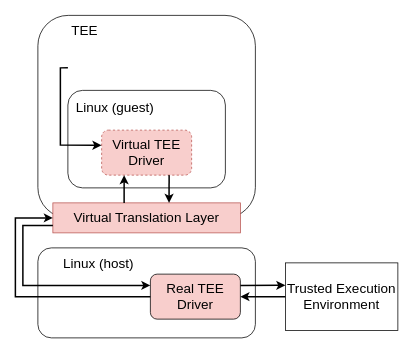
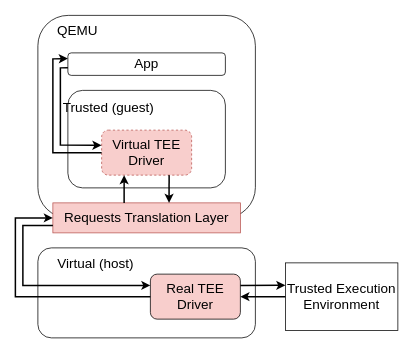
  <mxCell id="0" />
  <mxCell id="1" parent="0" />
- <mxCell id="2" value="Linux (host)" style="rounded=1;whiteSpace=wrap;html=1;align=right;spacingTop=0;labelPosition=left;verticalLabelPosition=top;verticalAlign=bottom;spacingBottom=31;spacing=-64;fontSize=18;spacingLeft=0;spacingRight=-64;" parent="1" vertex="1"><mxGeometry x="50" y="330" width="290" height="120" as="geometry" /></mxCell>
- <mxCell id="3" value="&lt;div&gt;TEE&lt;/div&gt;" style="rounded=1;whiteSpace=wrap;html=1;align=right;spacingTop=0;labelPosition=left;verticalLabelPosition=top;verticalAlign=bottom;spacingBottom=31;spacing=-64;fontSize=18;spacingLeft=0;spacingRight=-16;" parent="1" vertex="1"><mxGeometry x="50" y="20" width="290" height="270" as="geometry" /></mxCell>
- <mxCell id="4" value="&lt;p style=&quot;line-height: 120%; font-size: 18px;&quot;&gt;&lt;/p&gt;&lt;div style=&quot;font-size: 18px;&quot; align=&quot;left&quot;&gt;Linux (guest)&lt;/div&gt;" style="rounded=1;whiteSpace=wrap;html=1;align=right;spacingTop=0;labelPosition=left;verticalLabelPosition=top;verticalAlign=bottom;spacingBottom=0;spacing=-35;fontSize=18;spacingRight=-80;" parent="1" vertex="1"><mxGeometry x="90" y="120" width="210" height="130" as="geometry" /></mxCell>
+ <mxCell id="2" value="Virtual (host)" style="rounded=1;whiteSpace=wrap;html=1;align=right;spacingTop=0;labelPosition=left;verticalLabelPosition=top;verticalAlign=bottom;spacingBottom=31;spacing=-64;fontSize=18;spacingLeft=0;spacingRight=-64;" parent="1" vertex="1"><mxGeometry x="50" y="330" width="290" height="120" as="geometry" /></mxCell>
+ <mxCell id="3" value="&lt;div&gt;QEMU&lt;/div&gt;" style="rounded=1;whiteSpace=wrap;html=1;align=right;spacingTop=0;labelPosition=left;verticalLabelPosition=top;verticalAlign=bottom;spacingBottom=31;spacing=-64;fontSize=18;spacingLeft=0;spacingRight=-16;" parent="1" vertex="1"><mxGeometry x="50" y="20" width="290" height="270" as="geometry" /></mxCell>
+ <mxCell id="4" value="&lt;p style=&quot;line-height: 120%; font-size: 18px;&quot;&gt;&lt;/p&gt;&lt;div style=&quot;font-size: 18px;&quot; align=&quot;left&quot;&gt;Trusted (guest)&lt;/div&gt;" style="rounded=1;whiteSpace=wrap;html=1;align=right;spacingTop=0;labelPosition=left;verticalLabelPosition=top;verticalAlign=bottom;spacingBottom=0;spacing=-35;fontSize=18;spacingRight=-80;" parent="1" vertex="1"><mxGeometry x="90" y="120" width="210" height="130" as="geometry" /></mxCell>
  <mxCell id="5" value="Virtual TEE Driver" style="rounded=1;whiteSpace=wrap;html=1;fontSize=18;fillColor=#f8cecc;strokeColor=#b85450;dashed=1;" parent="1" vertex="1"><mxGeometry x="135" y="173" width="120" height="60" as="geometry" /></mxCell>
- <mxCell id="7" value="Virtual Translation Layer" style="rounded=0;whiteSpace=wrap;html=1;fontSize=18;fillColor=#f8cecc;strokeColor=#b85450;" parent="1" vertex="1"><mxGeometry x="70" y="270" width="250" height="40" as="geometry" /></mxCell>
+ <mxCell id="6" value="App" style="rounded=1;whiteSpace=wrap;html=1;align=center;spacingTop=0;labelPosition=center;verticalLabelPosition=middle;verticalAlign=middle;spacingBottom=0;spacing=0;fontSize=18;" parent="1" vertex="1"><mxGeometry x="90" y="70" width="210" height="30" as="geometry" /></mxCell>
+ <mxCell id="7" value="Requests Translation Layer" style="rounded=0;whiteSpace=wrap;html=1;fontSize=18;fillColor=#f8cecc;strokeColor=#b85450;" parent="1" vertex="1"><mxGeometry x="70" y="270" width="250" height="40" as="geometry" /></mxCell>
  <mxCell id="8" value="&lt;div&gt;Real TEE Driver&lt;/div&gt;" style="rounded=1;whiteSpace=wrap;html=1;fontSize=18;fillColor=#f8cecc;" parent="1" vertex="1"><mxGeometry x="200" y="365" width="120" height="60" as="geometry" /></mxCell>
  <mxCell id="9" value="Trusted Execution Environment" style="whiteSpace=wrap;html=1;fontSize=18;rounded=0;" parent="1" vertex="1"><mxGeometry x="380" y="350" width="150" height="90" as="geometry" /></mxCell>
+ <mxCell id="10" value="" style="endArrow=classic;html=1;rounded=0;strokeWidth=2;fontSize=18;entryX=0;entryY=0.25;entryDx=0;entryDy=0;exitX=0;exitY=0.5;exitDx=0;exitDy=0;" parent="1" source="5" target="6" edge="1"><mxGeometry width="50" height="50" relative="1" as="geometry"><mxPoint x="135" y="207" as="sourcePoint" /><mxPoint x="90" y="82" as="targetPoint" /><Array as="points"><mxPoint x="70" y="203" /><mxPoint x="70" y="78" /></Array></mxGeometry></mxCell>
  <mxCell id="11" value="" style="endArrow=classic;html=1;rounded=0;strokeWidth=2;fontSize=18;exitX=0;exitY=0.75;exitDx=0;exitDy=0;entryX=0;entryY=0.25;entryDx=0;entryDy=0;" parent="1" source="7" target="8" edge="1"><mxGeometry width="50" height="50" relative="1" as="geometry"><mxPoint x="170" y="380" as="sourcePoint" /><mxPoint x="220" y="330" as="targetPoint" /><Array as="points"><mxPoint x="30" y="300" /><mxPoint x="30" y="380" /></Array></mxGeometry></mxCell>
  <mxCell id="12" value="" style="endArrow=classic;html=1;rounded=0;strokeWidth=2;fontSize=18;exitX=0;exitY=0.5;exitDx=0;exitDy=0;entryX=0;entryY=0.5;entryDx=0;entryDy=0;" parent="1" source="8" target="7" edge="1"><mxGeometry width="50" height="50" relative="1" as="geometry"><mxPoint x="200" y="370" as="sourcePoint" /><mxPoint x="250" y="320" as="targetPoint" /><Array as="points"><mxPoint x="20" y="395" /><mxPoint x="20" y="290" /></Array></mxGeometry></mxCell>
  <mxCell id="13" value="" style="endArrow=classic;html=1;rounded=0;strokeWidth=2;fontSize=18;exitX=0.75;exitY=1;exitDx=0;exitDy=0;entryX=0.603;entryY=0.926;entryDx=0;entryDy=0;entryPerimeter=0;" parent="1" source="5" target="3" edge="1"><mxGeometry width="50" height="50" relative="1" as="geometry"><mxPoint x="200" y="280" as="sourcePoint" /><mxPoint x="250" y="230" as="targetPoint" /></mxGeometry></mxCell>
  <mxCell id="14" value="" style="endArrow=classic;html=1;rounded=0;strokeWidth=2;fontSize=18;entryX=0.25;entryY=1;entryDx=0;entryDy=0;" parent="1" target="5" edge="1"><mxGeometry width="50" height="50" relative="1" as="geometry"><mxPoint x="165" y="270" as="sourcePoint" /><mxPoint x="250" y="230" as="targetPoint" /></mxGeometry></mxCell>
  <mxCell id="15" value="" style="endArrow=classic;html=1;rounded=0;strokeWidth=2;fontSize=18;exitX=1;exitY=0.25;exitDx=0;exitDy=0;entryX=0;entryY=0.333;entryDx=0;entryDy=0;entryPerimeter=0;" parent="1" source="8" target="9" edge="1"><mxGeometry width="50" height="50" relative="1" as="geometry"><mxPoint x="310" y="450" as="sourcePoint" /><mxPoint x="360" y="400" as="targetPoint" /></mxGeometry></mxCell>
  <mxCell id="16" value="" style="endArrow=classic;html=1;rounded=0;strokeWidth=2;fontSize=18;entryX=1;entryY=0.5;entryDx=0;entryDy=0;exitX=0;exitY=0.5;exitDx=0;exitDy=0;" parent="1" source="9" target="8" edge="1"><mxGeometry width="50" height="50" relative="1" as="geometry"><mxPoint x="310" y="450" as="sourcePoint" /><mxPoint x="360" y="400" as="targetPoint" /></mxGeometry></mxCell>
  <mxCell id="17" value="" style="endArrow=classic;html=1;rounded=0;fontSize=18;exitX=0.138;exitY=0.259;exitDx=0;exitDy=0;strokeWidth=2;entryX=-0.002;entryY=0.336;entryDx=0;entryDy=0;entryPerimeter=0;exitPerimeter=0;" parent="1" source="3" target="5" edge="1"><mxGeometry width="50" height="50" relative="1" as="geometry"><mxPoint x="90" y="89.5" as="sourcePoint" /><mxPoint x="135" y="192" as="targetPoint" /><Array as="points"><mxPoint x="80" y="90" /><mxPoint x="80" y="193" /></Array></mxGeometry></mxCell>
